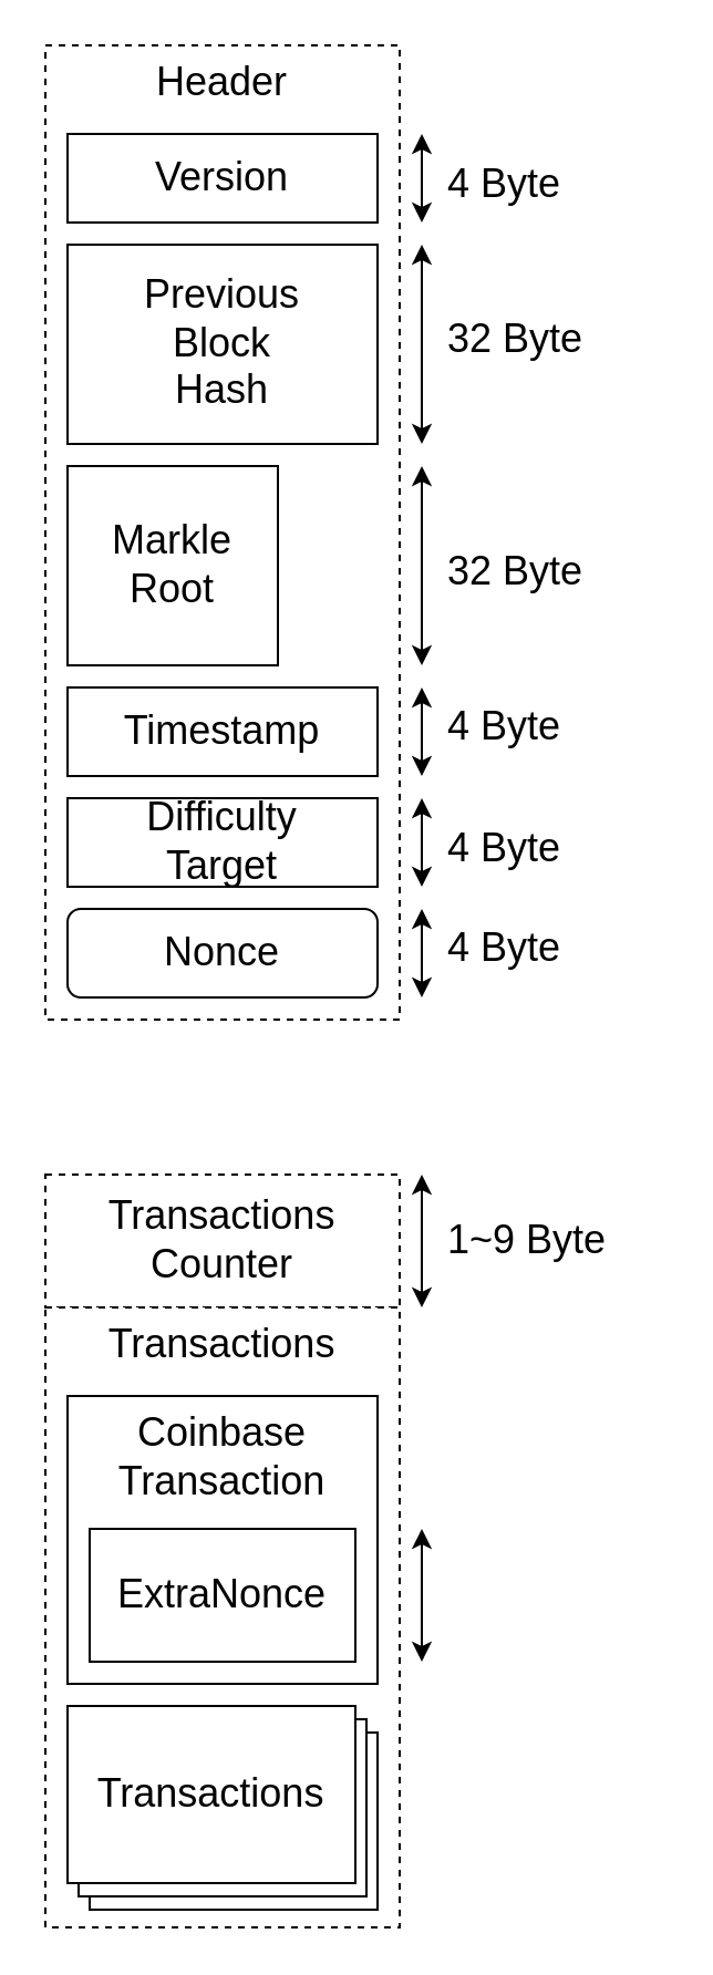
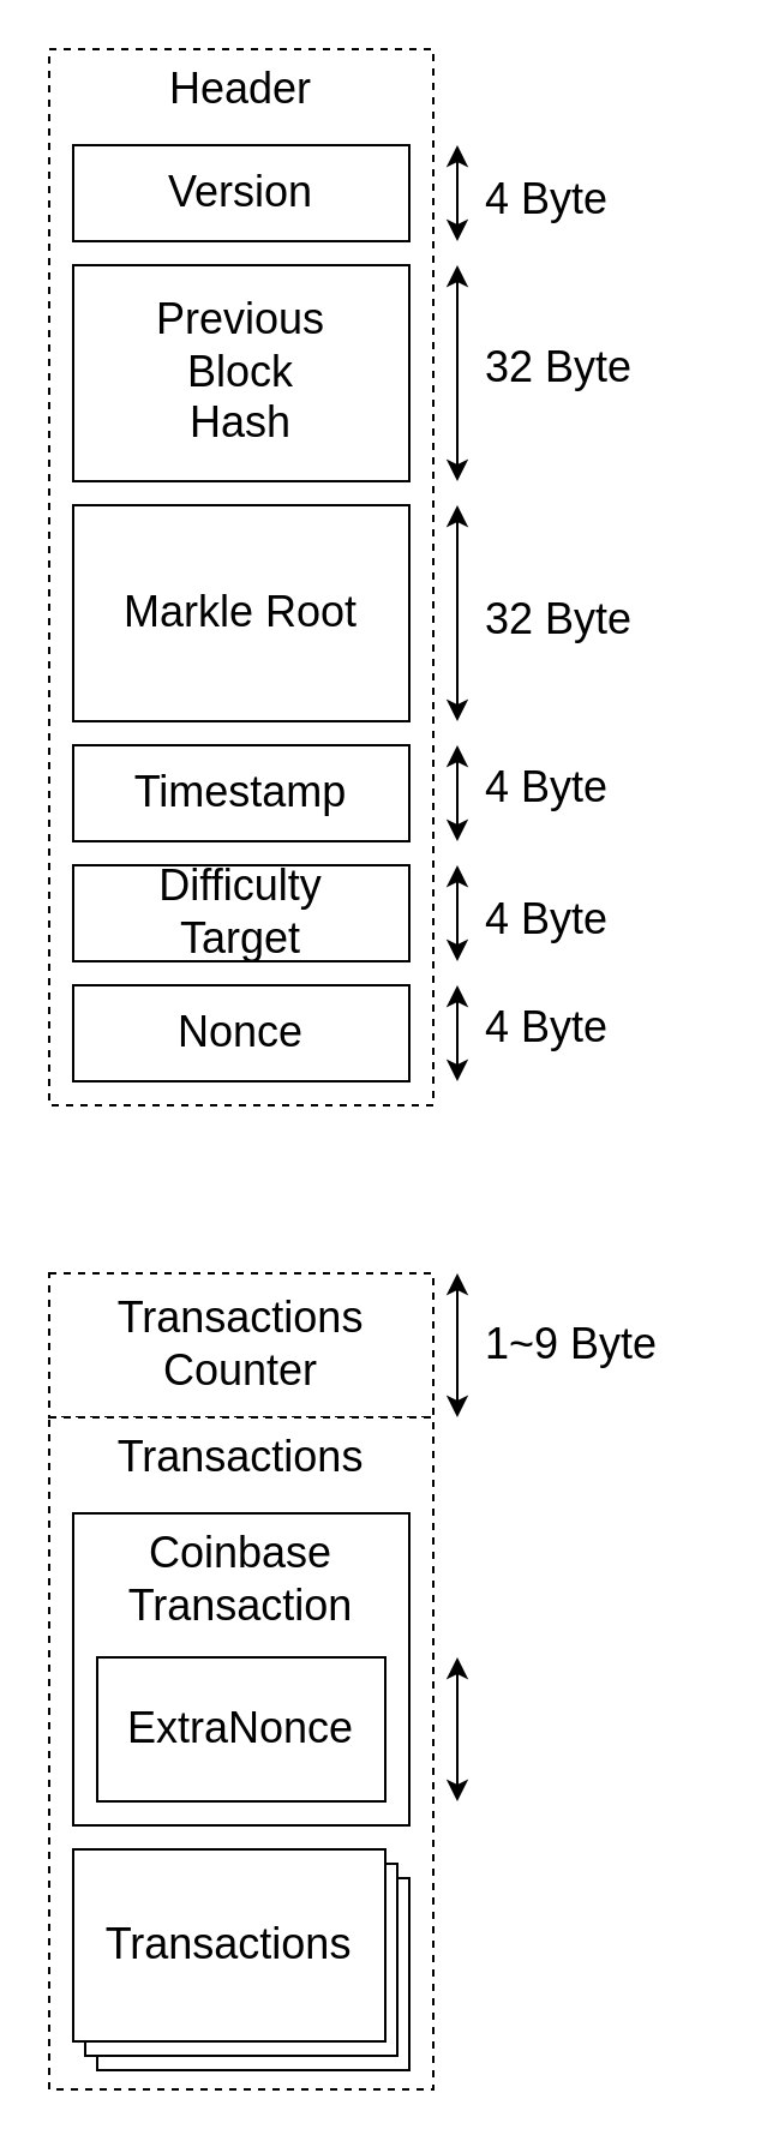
  <mxCell id="0" />
  <mxCell id="1" parent="0" />
  <mxCell id="2" value="Header" style="rounded=0;whiteSpace=wrap;html=1;fontSize=18;verticalAlign=top;dashed=1;" vertex="1" parent="1"><mxGeometry x="20" y="20" width="160" height="440" as="geometry" /></mxCell>
  <mxCell id="3" value="Version" style="rounded=0;whiteSpace=wrap;html=1;fontSize=18;" vertex="1" parent="1"><mxGeometry x="30" y="60" width="140" height="40" as="geometry" /></mxCell>
  <mxCell id="4" value="Previous&lt;br&gt;Block&lt;br&gt;Hash" style="rounded=0;whiteSpace=wrap;html=1;fontSize=18;" vertex="1" parent="1"><mxGeometry x="30" y="110" width="140" height="90" as="geometry" /></mxCell>
- <mxCell id="5" value="Markle Root" style="rounded=0;whiteSpace=wrap;html=1;fontSize=18;" vertex="1" parent="1"><mxGeometry x="30" y="210" width="95" height="90" as="geometry" /></mxCell>
+ <mxCell id="5" value="Markle Root" style="rounded=0;whiteSpace=wrap;html=1;fontSize=18;" vertex="1" parent="1"><mxGeometry x="30" y="210" width="140" height="90" as="geometry" /></mxCell>
  <mxCell id="6" value="Timestamp" style="rounded=0;whiteSpace=wrap;html=1;fontSize=18;" vertex="1" parent="1"><mxGeometry x="30" y="310" width="140" height="40" as="geometry" /></mxCell>
  <mxCell id="7" value="Difficulty&lt;br&gt;Target" style="rounded=0;whiteSpace=wrap;html=1;fontSize=18;" vertex="1" parent="1"><mxGeometry x="30" y="360" width="140" height="40" as="geometry" /></mxCell>
- <mxCell id="8" value="Nonce" style="whiteSpace=wrap;html=1;fontSize=18;rounded=1;" vertex="1" parent="1"><mxGeometry x="30" y="410" width="140" height="40" as="geometry" /></mxCell>
+ <mxCell id="8" value="Nonce" style="rounded=0;whiteSpace=wrap;html=1;fontSize=18;" vertex="1" parent="1"><mxGeometry x="30" y="410" width="140" height="40" as="geometry" /></mxCell>
  <mxCell id="9" value="" style="endArrow=classic;startArrow=classic;html=1;rounded=0;fontSize=18;" edge="1" parent="1"><mxGeometry width="50" height="50" relative="1" as="geometry"><mxPoint x="190" y="100" as="sourcePoint" /><mxPoint x="190" y="60" as="targetPoint" /></mxGeometry></mxCell>
  <mxCell id="10" value="4 Byte" style="text;html=1;strokeColor=none;fillColor=none;align=left;verticalAlign=middle;whiteSpace=wrap;rounded=0;fontSize=18;" vertex="1" parent="1"><mxGeometry x="200" y="67.5" width="60" height="30" as="geometry" /></mxCell>
  <mxCell id="11" value="" style="endArrow=classic;startArrow=classic;html=1;rounded=0;fontSize=18;" edge="1" parent="1"><mxGeometry width="50" height="50" relative="1" as="geometry"><mxPoint x="190" y="200" as="sourcePoint" /><mxPoint x="190" y="110" as="targetPoint" /></mxGeometry></mxCell>
  <mxCell id="12" value="32 Byte" style="text;html=1;strokeColor=none;fillColor=none;align=left;verticalAlign=middle;whiteSpace=wrap;rounded=0;fontSize=18;" vertex="1" parent="1"><mxGeometry x="200" y="137.5" width="80" height="30" as="geometry" /></mxCell>
  <mxCell id="13" value="32 Byte" style="text;html=1;strokeColor=none;fillColor=none;align=left;verticalAlign=middle;whiteSpace=wrap;rounded=0;fontSize=18;" vertex="1" parent="1"><mxGeometry x="200" y="242.5" width="80" height="30" as="geometry" /></mxCell>
  <mxCell id="14" value="" style="endArrow=classic;startArrow=classic;html=1;rounded=0;fontSize=18;" edge="1" parent="1"><mxGeometry width="50" height="50" relative="1" as="geometry"><mxPoint x="190" y="300" as="sourcePoint" /><mxPoint x="190" y="210" as="targetPoint" /></mxGeometry></mxCell>
  <mxCell id="15" value="" style="endArrow=classic;startArrow=classic;html=1;rounded=0;fontSize=18;" edge="1" parent="1"><mxGeometry width="50" height="50" relative="1" as="geometry"><mxPoint x="190" y="350" as="sourcePoint" /><mxPoint x="190" y="310" as="targetPoint" /></mxGeometry></mxCell>
  <mxCell id="16" value="" style="endArrow=classic;startArrow=classic;html=1;rounded=0;fontSize=18;" edge="1" parent="1"><mxGeometry width="50" height="50" relative="1" as="geometry"><mxPoint x="190" y="400" as="sourcePoint" /><mxPoint x="190" y="360" as="targetPoint" /></mxGeometry></mxCell>
  <mxCell id="17" value="" style="endArrow=classic;startArrow=classic;html=1;rounded=0;fontSize=18;" edge="1" parent="1"><mxGeometry width="50" height="50" relative="1" as="geometry"><mxPoint x="190" y="450" as="sourcePoint" /><mxPoint x="190" y="410" as="targetPoint" /></mxGeometry></mxCell>
  <mxCell id="18" value="4 Byte" style="text;html=1;strokeColor=none;fillColor=none;align=left;verticalAlign=middle;whiteSpace=wrap;rounded=0;fontSize=18;" vertex="1" parent="1"><mxGeometry x="200" y="312.5" width="60" height="30" as="geometry" /></mxCell>
  <mxCell id="19" value="4 Byte" style="text;html=1;strokeColor=none;fillColor=none;align=left;verticalAlign=middle;whiteSpace=wrap;rounded=0;fontSize=18;" vertex="1" parent="1"><mxGeometry x="200" y="367.5" width="60" height="30" as="geometry" /></mxCell>
  <mxCell id="20" value="4 Byte" style="text;html=1;strokeColor=none;fillColor=none;align=left;verticalAlign=middle;whiteSpace=wrap;rounded=0;fontSize=18;" vertex="1" parent="1"><mxGeometry x="200" y="412.5" width="60" height="30" as="geometry" /></mxCell>
  <mxCell id="21" value="Transactions&lt;br&gt;Counter" style="rounded=0;whiteSpace=wrap;html=1;fontSize=18;dashed=1;" vertex="1" parent="1"><mxGeometry x="20" y="530" width="160" height="60" as="geometry" /></mxCell>
  <mxCell id="22" value="" style="endArrow=classic;startArrow=classic;html=1;rounded=0;fontSize=18;" edge="1" parent="1"><mxGeometry width="50" height="50" relative="1" as="geometry"><mxPoint x="190" y="590" as="sourcePoint" /><mxPoint x="190" y="530" as="targetPoint" /></mxGeometry></mxCell>
  <mxCell id="23" value="1~9 Byte" style="text;html=1;strokeColor=none;fillColor=none;align=left;verticalAlign=middle;whiteSpace=wrap;rounded=0;fontSize=18;" vertex="1" parent="1"><mxGeometry x="200" y="545" width="80" height="30" as="geometry" /></mxCell>
  <mxCell id="24" value="" style="group" vertex="1" connectable="0" parent="1"><mxGeometry x="20" y="590" width="280" height="280" as="geometry" /></mxCell>
  <mxCell id="25" value="Transactions" style="rounded=0;whiteSpace=wrap;html=1;fontSize=18;verticalAlign=top;dashed=1;" vertex="1" parent="24"><mxGeometry width="160" height="280" as="geometry" /></mxCell>
  <mxCell id="26" value="Coinbase Transaction" style="rounded=0;whiteSpace=wrap;html=1;fontSize=18;labelPosition=center;verticalLabelPosition=middle;align=center;verticalAlign=top;" vertex="1" parent="24"><mxGeometry x="10" y="40" width="140" height="130" as="geometry" /></mxCell>
  <mxCell id="27" value="" style="endArrow=classic;startArrow=classic;html=1;rounded=0;fontSize=18;" edge="1" parent="24"><mxGeometry width="50" height="50" relative="1" as="geometry"><mxPoint x="170" y="160" as="sourcePoint" /><mxPoint x="170" y="100" as="targetPoint" /></mxGeometry></mxCell>
  <mxCell id="28" value="ExtraNonce" style="rounded=0;whiteSpace=wrap;html=1;fontSize=18;" vertex="1" parent="24"><mxGeometry x="20" y="100" width="120" height="60" as="geometry" /></mxCell>
  <mxCell id="29" value="Transactions" style="rounded=0;whiteSpace=wrap;html=1;fontSize=18;labelPosition=center;verticalLabelPosition=middle;align=center;verticalAlign=middle;" vertex="1" parent="24"><mxGeometry x="20" y="192" width="130" height="80" as="geometry" /></mxCell>
  <mxCell id="30" value="Transactions" style="rounded=0;whiteSpace=wrap;html=1;fontSize=18;labelPosition=center;verticalLabelPosition=middle;align=center;verticalAlign=middle;" vertex="1" parent="24"><mxGeometry x="15" y="186" width="130" height="80" as="geometry" /></mxCell>
  <mxCell id="31" value="Transactions" style="rounded=0;whiteSpace=wrap;html=1;fontSize=18;labelPosition=center;verticalLabelPosition=middle;align=center;verticalAlign=middle;" vertex="1" parent="24"><mxGeometry x="10" y="180" width="130" height="80" as="geometry" /></mxCell>
